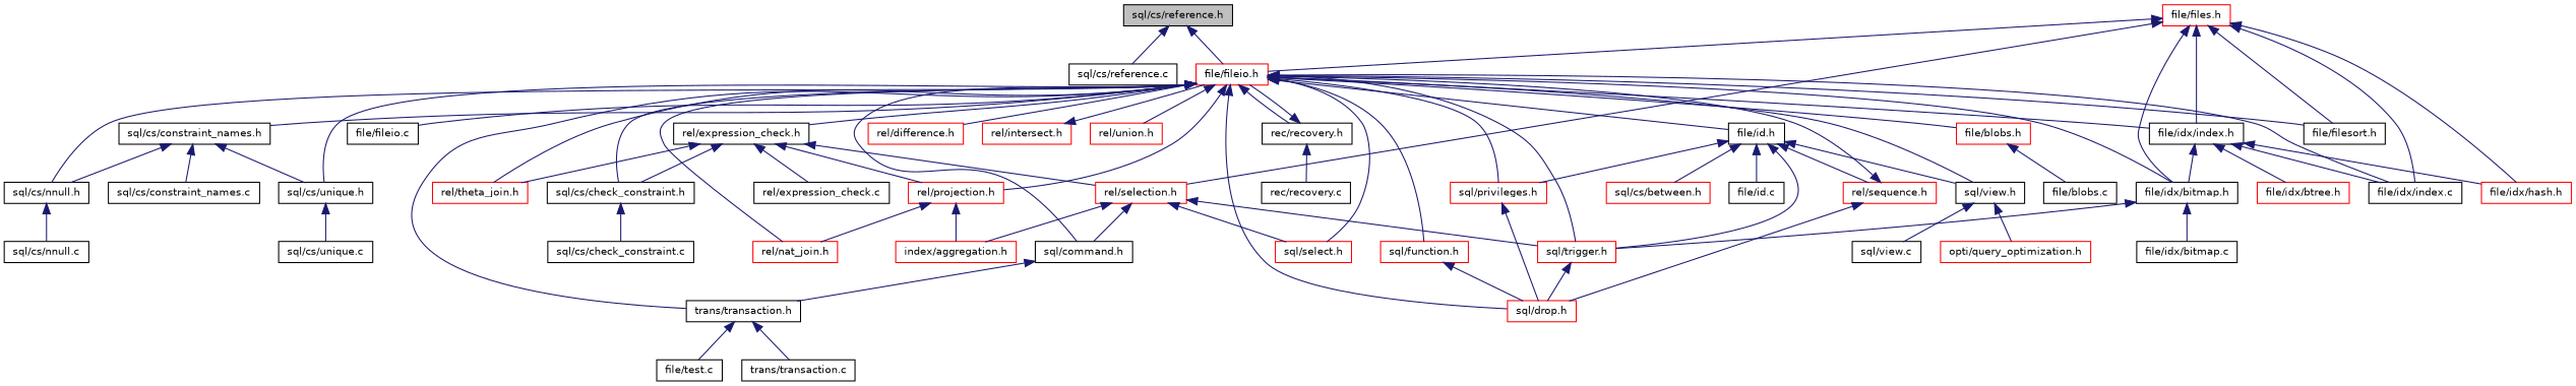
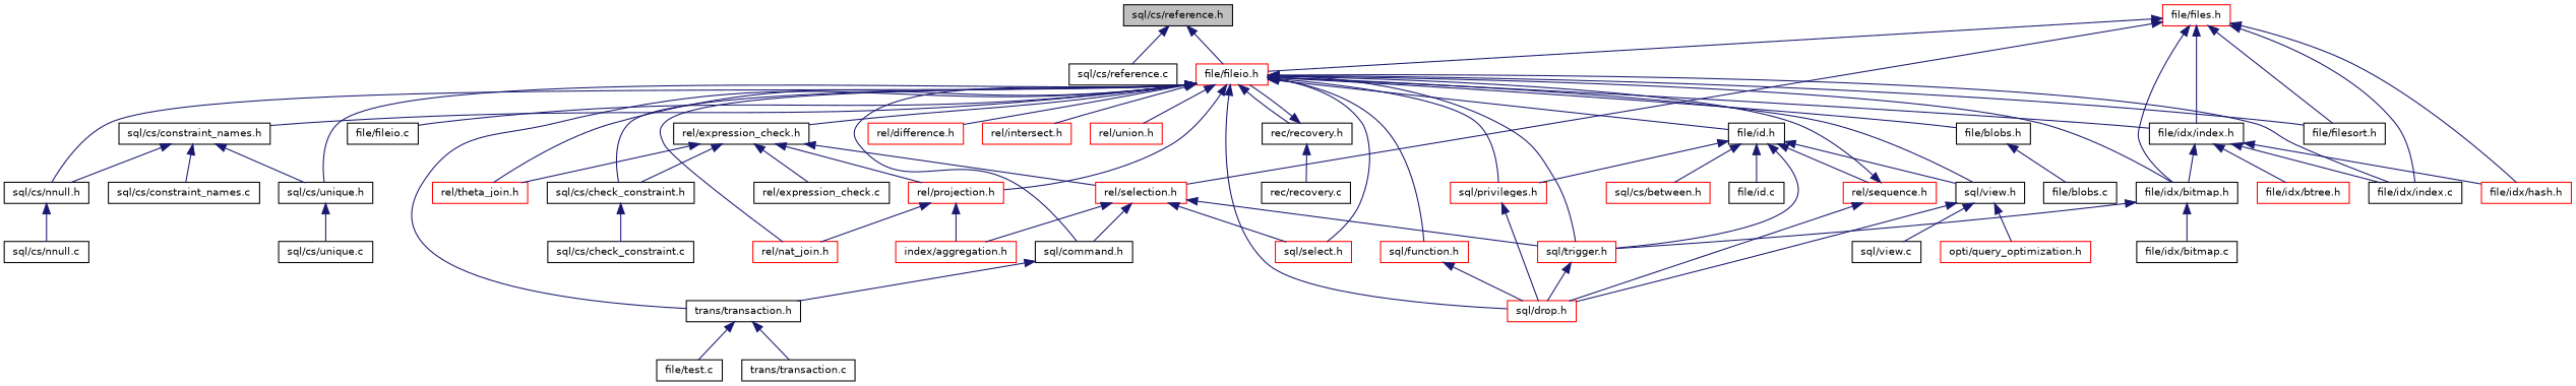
  digraph {
    node [color=black fontname=Helvetica fontsize=10 shape=record]
    edge [color=midnightblue dir=back fontname=Helvetica fontsize=10 labelfontname=Helvetica labelfontsize=10 style=solid]
    n1 [fillcolor=grey75 fontcolor=black height=0.2 label="sql/cs/reference.h" style=filled width=0.4]
    n2 [color=red height=0.2 label="file/fileio.h" width=0.4]
    n3 [height=0.2 label="sql/cs/reference.c" width=0.4]
-   n4 [color=red height=0.2 label="file/blobs.h" width=0.4]
+   n4 [height=0.2 label="file/blobs.h" width=0.4]
    n5 [height=0.2 label="rec/recovery.h" width=0.4]
    n6 [height=0.2 label="file/id.h" width=0.4]
    n7 [height=0.2 label="file/filesort.h" width=0.4]
    n8 [height=0.2 label="sql/command.h" width=0.4]
    n9 [height=0.2 label="trans/transaction.h" width=0.4]
    n10 [color=red height=0.2 label="sql/trigger.h" width=0.4]
    n11 [color=red height=0.2 label="sql/drop.h" width=0.4]
    n12 [color=red height=0.2 label="sql/select.h" width=0.4]
    n13 [height=0.2 label="file/idx/index.h" width=0.4]
    n14 [height=0.2 label="file/idx/bitmap.h" width=0.4]
    n15 [height=0.2 label="file/idx/index.c" width=0.4]
    n16 [height=0.2 label="sql/view.h" width=0.4]
    n17 [color=red height=0.2 label="sql/privileges.h" width=0.4]
    n18 [height=0.2 label="file/fileio.c" width=0.4]
    n19 [height=0.2 label="rel/expression_check.h" width=0.4]
    n20 [height=0.2 label="sql/cs/check_constraint.h" width=0.4]
    n21 [color=red height=0.2 label="rel/projection.h" width=0.4]
    n22 [color=red height=0.2 label="rel/nat_join.h" width=0.4]
    n23 [color=red height=0.2 label="rel/theta_join.h" width=0.4]
    n24 [height=0.2 label="sql/cs/constraint_names.h" width=0.4]
    n25 [height=0.2 label="sql/cs/nnull.h" width=0.4]
    n26 [height=0.2 label="sql/cs/unique.h" width=0.4]
    n27 [color=red height=0.2 label="rel/difference.h" width=0.4]
    n28 [color=red height=0.2 label="rel/intersect.h" width=0.4]
    n29 [color=red height=0.2 label="rel/union.h" width=0.4]
    n30 [color=red height=0.2 label="sql/function.h" width=0.4]
    n31 [height=0.2 label="file/blobs.c" width=0.4]
    n32 [height=0.2 label="rec/recovery.c" width=0.4]
    n33 [color=red height=0.2 label="rel/sequence.h" width=0.4]
    n34 [height=0.2 label="file/id.c" width=0.4]
    n35 [color=red height=0.2 label="sql/cs/between.h" width=0.4]
    n36 [height=0.2 label="file/test.c" width=0.4]
    n37 [height=0.2 label="trans/transaction.c" width=0.4]
    n38 [color=red height=0.2 label="file/idx/hash.h" width=0.4]
    n39 [color=red height=0.2 label="file/idx/btree.h" width=0.4]
    n40 [height=0.2 label="file/idx/bitmap.c" width=0.4]
    n41 [color=red height=0.2 label="opti/query_optimization.h" width=0.4]
    n42 [height=0.2 label="sql/view.c" width=0.4]
    n43 [color=red height=0.2 label="rel/selection.h" width=0.4]
    n44 [height=0.2 label="rel/expression_check.c" width=0.4]
    n45 [height=0.2 label="sql/cs/check_constraint.c" width=0.4]
    n46 [color=red height=0.2 label="index/aggregation.h" width=0.4]
    n47 [height=0.2 label="sql/cs/constraint_names.c" width=0.4]
    n48 [height=0.2 label="sql/cs/nnull.c" width=0.4]
    n49 [height=0.2 label="sql/cs/unique.c" width=0.4]
    n50 [color=red height=0.2 label="file/files.h" width=0.4]
    n1 -> n2
    n1 -> n3
    n2 -> n4
    n2 -> n5
    n2 -> n6
    n2 -> n7
    n2 -> n8
    n2 -> n9
    n2 -> n10
    n2 -> n11
    n2 -> n12
    n2 -> n13
    n2 -> n14
    n2 -> n15
    n2 -> n16
    n2 -> n17
    n2 -> n18
    n2 -> n19
    n2 -> n20
    n2 -> n21
    n2 -> n22
    n2 -> n23
    n2 -> n24
    n2 -> n25
    n2 -> n26
    n2 -> n27
-   n28 -> n2
+   n2 -> n28
    n2 -> n29
    n2 -> n30
    n4 -> n31
    n5 -> n2
    n5 -> n32
    n6 -> n10
    n6 -> n16
    n6 -> n17
    n6 -> n33
    n6 -> n34
    n6 -> n35
    n8 -> n9
    n9 -> n36
    n9 -> n37
    n10 -> n11
    n13 -> n14
    n13 -> n15
    n13 -> n38
    n13 -> n39
    n14 -> n10
    n14 -> n40
+   n16 -> n11
    n16 -> n41
    n16 -> n42
    n17 -> n11
    n19 -> n20
    n19 -> n21
    n19 -> n23
    n19 -> n43
    n19 -> n44
    n20 -> n45
    n21 -> n22
    n21 -> n46
    n24 -> n25
    n24 -> n26
    n24 -> n47
    n25 -> n48
    n26 -> n49
    n30 -> n11
    n33 -> n2
    n33 -> n11
    n43 -> n8
    n43 -> n10
    n43 -> n12
    n43 -> n46
    n50 -> n2
    n50 -> n7
    n50 -> n13
    n50 -> n14
    n50 -> n15
    n50 -> n38
    n50 -> n43
  }
